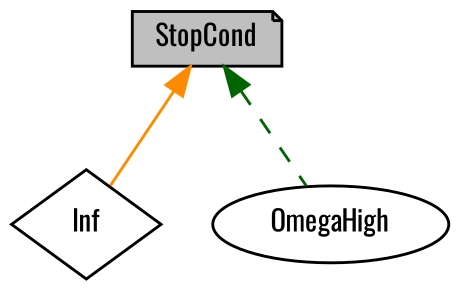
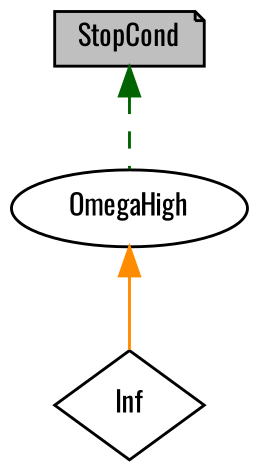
  digraph {
    fontname=Oswald
    node [color=black fillcolor=white fontname=Oswald fontsize=10 style=filled]
    edge [dir=back fontname=Oswald fontsize=10 labelfontname=Helvetica labelfontsize=10]
    n1 [fillcolor=grey75 fontcolor=black height=0.2 label=StopCond shape=note width=0.4]
    n2 [height=0.2 label=Inf shape=diamond width=0.4]
    n3 [height=0.2 label=OmegaHigh shape=ellipse width=0.4]
-   n1 -> n2 [color=darkorange style=solid]
+   n3 -> n2 [color=darkorange style=solid]
    n1 -> n3 [color=darkgreen style=dashed]
  }
